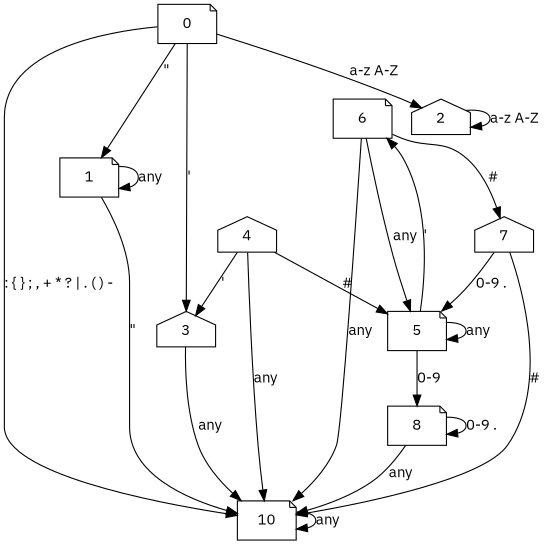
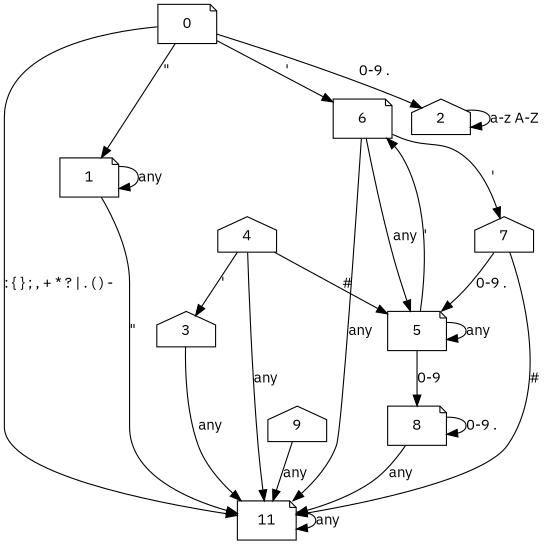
  digraph {
    fontname="IBM Plex Sans"
    node [fontname="IBM Plex Sans" shape=note]
    edge [fontname="IBM Plex Sans"]
    n1 [label=0]
    n2 [label=1]
    n3 [label=2 shape=house]
    n4 [label=3 shape=house]
-   n5 [label=10]
+   n5 [label=11]
    n6 [label=8]
+   n7 [label=9 shape=house]
    n8 [label=4 shape=house]
    n9 [label=5]
    n10 [label=6]
    n11 [label=7 shape=house]
    n1 -> n2 [label="\""]
-   n1 -> n3 [label="a-z A-Z"]
-   n1 -> n4 [label="'"]
+   n1 -> n3 [label="0-9 ."]
+   n1 -> n10 [label="'"]
    n1 -> n5 [label=": { } ; , + * ? | . ( ) -"]
    n2 -> n2 [label=any]
    n2 -> n5 [label="\""]
    n3 -> n3 [label="a-z A-Z"]
    n4 -> n5 [label=any]
    n5 -> n5 [label=any]
    n6 -> n5 [label=any]
    n6 -> n6 [label="0-9 ."]
+   n7 -> n5 [label=any]
    n8 -> n4 [label="'"]
    n8 -> n5 [label=any]
    n8 -> n9 [label="#"]
    n9 -> n6 [label="0-9"]
    n9 -> n9 [label=any]
    n9 -> n10 [label="'"]
    n10 -> n5 [label=any]
    n10 -> n9 [label=any]
-   n10 -> n11 [label="#"]
+   n10 -> n11 [label="'"]
    n11 -> n5 [label="#"]
    n11 -> n9 [label="0-9 ."]
  }
